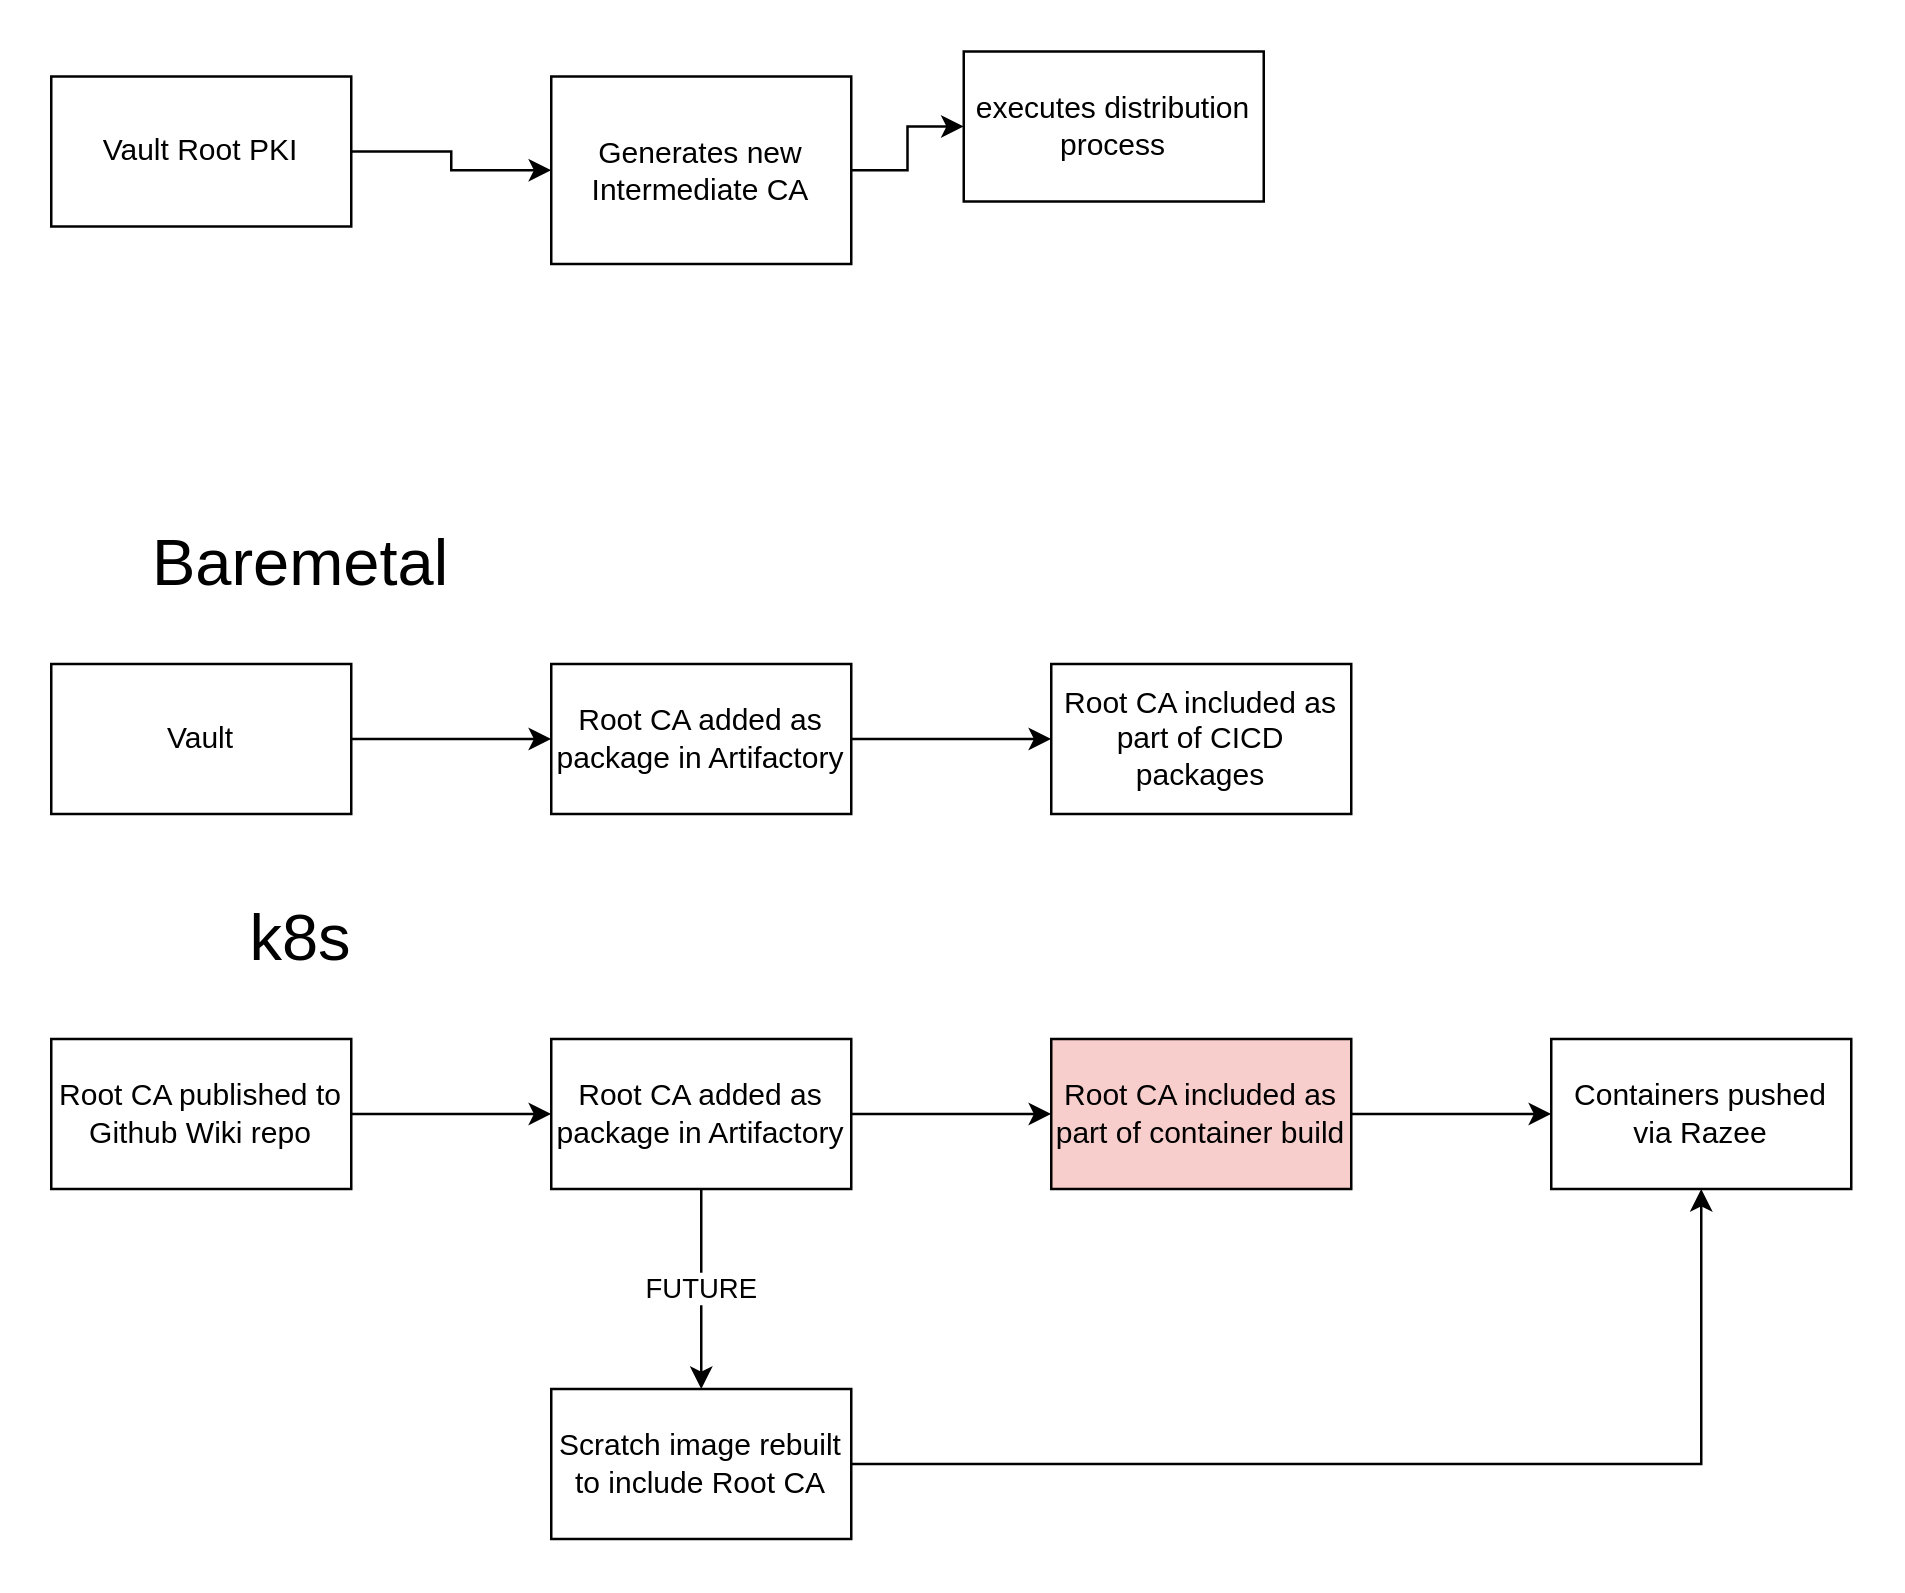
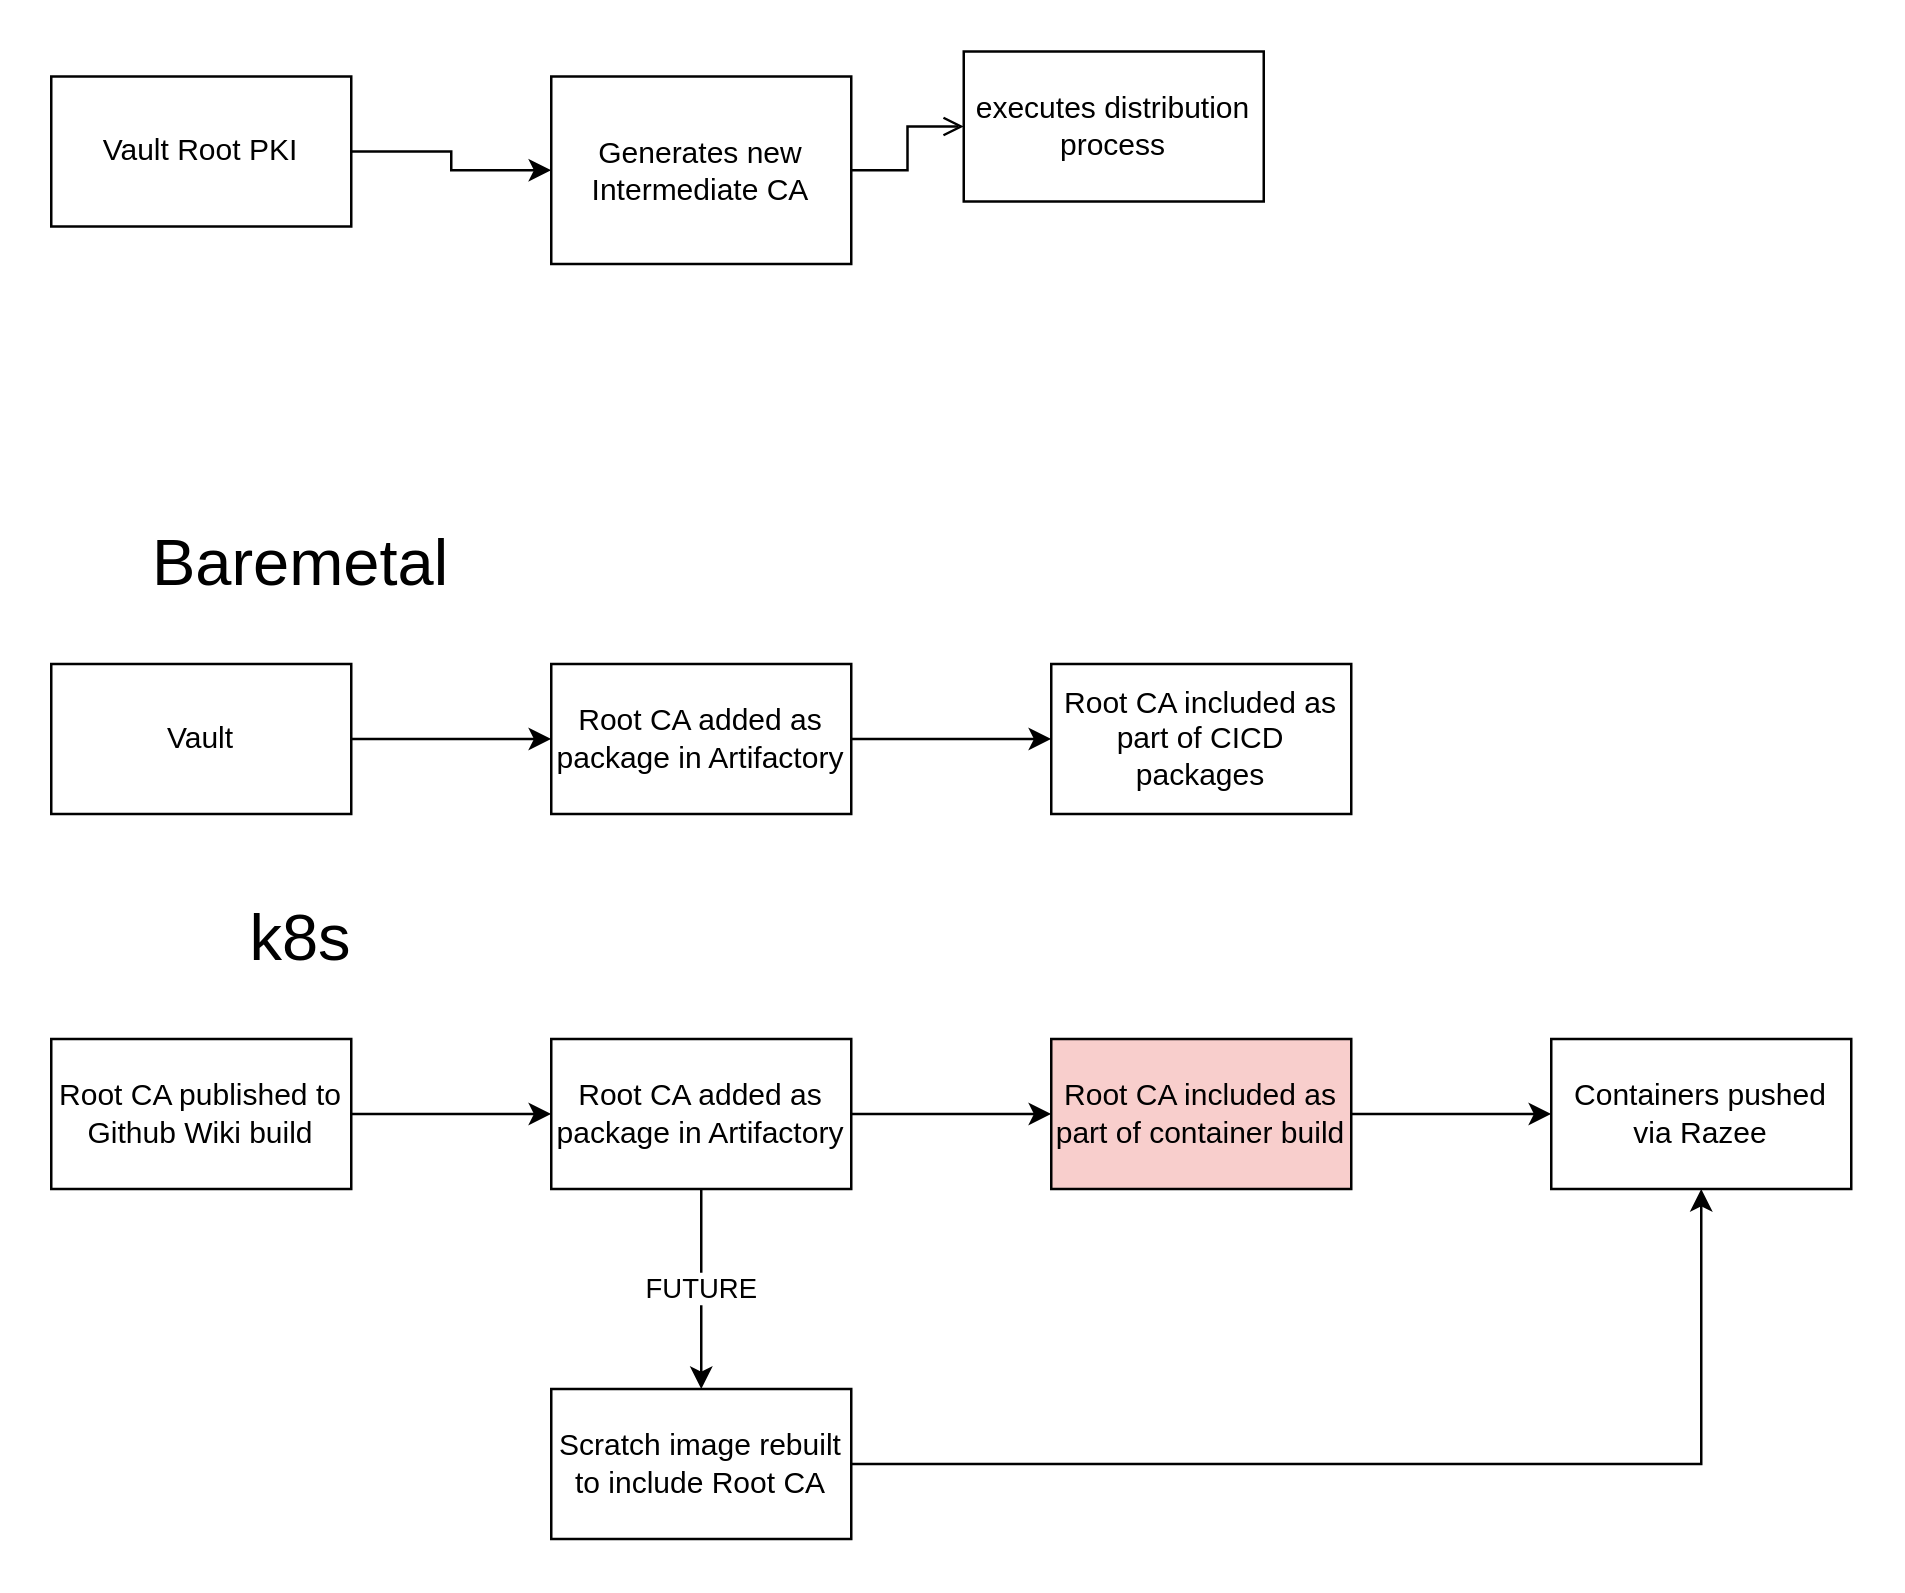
  <mxCell id="0" />
  <mxCell id="1" parent="0" />
  <mxCell id="2" value="" style="edgeStyle=orthogonalEdgeStyle;rounded=0;orthogonalLoop=1;jettySize=auto;html=1;" edge="1" parent="1" source="3" target="5"><mxGeometry relative="1" as="geometry" /></mxCell>
  <mxCell id="3" value="Vault Root PKI" style="rounded=0;whiteSpace=wrap;html=1;" vertex="1" parent="1"><mxGeometry x="20" y="30" width="120" height="60" as="geometry" /></mxCell>
- <mxCell id="4" value="" style="edgeStyle=orthogonalEdgeStyle;rounded=0;orthogonalLoop=1;jettySize=auto;html=1;" edge="1" parent="1" source="5" target="6"><mxGeometry relative="1" as="geometry" /></mxCell>
+ <mxCell id="4" value="" style="edgeStyle=orthogonalEdgeStyle;rounded=0;orthogonalLoop=1;jettySize=auto;html=1;endArrow=open;" edge="1" parent="1" source="5" target="6"><mxGeometry relative="1" as="geometry" /></mxCell>
  <mxCell id="5" value="Generates new Intermediate CA" style="rounded=0;whiteSpace=wrap;html=1;" vertex="1" parent="1"><mxGeometry x="220" y="30" width="120" height="75" as="geometry" /></mxCell>
  <mxCell id="6" value="executes distribution process" style="rounded=0;whiteSpace=wrap;html=1;" vertex="1" parent="1"><mxGeometry x="385" y="20" width="120" height="60" as="geometry" /></mxCell>
  <mxCell id="7" value="" style="edgeStyle=orthogonalEdgeStyle;rounded=0;orthogonalLoop=1;jettySize=auto;html=1;" edge="1" parent="1" source="8" target="11"><mxGeometry relative="1" as="geometry" /></mxCell>
  <mxCell id="8" value="Vault" style="rounded=0;whiteSpace=wrap;html=1;" vertex="1" parent="1"><mxGeometry x="20" y="265" width="120" height="60" as="geometry" /></mxCell>
  <mxCell id="9" value="&lt;font style=&quot;font-size: 26px;&quot;&gt;Baremetal&lt;/font&gt;" style="text;html=1;strokeColor=none;fillColor=none;align=center;verticalAlign=middle;whiteSpace=wrap;rounded=0;" vertex="1" parent="1"><mxGeometry x="20" y="210" width="200" height="30" as="geometry" /></mxCell>
  <mxCell id="10" value="" style="edgeStyle=orthogonalEdgeStyle;rounded=0;orthogonalLoop=1;jettySize=auto;html=1;" edge="1" parent="1" source="11" target="12"><mxGeometry relative="1" as="geometry" /></mxCell>
  <mxCell id="11" value="Root CA added as package in Artifactory" style="rounded=0;whiteSpace=wrap;html=1;" vertex="1" parent="1"><mxGeometry x="220" y="265" width="120" height="60" as="geometry" /></mxCell>
  <mxCell id="12" value="Root CA included as part of CICD packages" style="rounded=0;whiteSpace=wrap;html=1;" vertex="1" parent="1"><mxGeometry x="420" y="265" width="120" height="60" as="geometry" /></mxCell>
  <mxCell id="13" value="" style="edgeStyle=orthogonalEdgeStyle;rounded=0;orthogonalLoop=1;jettySize=auto;html=1;" edge="1" parent="1" source="14" target="18"><mxGeometry relative="1" as="geometry" /></mxCell>
- <mxCell id="14" value="Root CA published to Github Wiki repo" style="rounded=0;whiteSpace=wrap;html=1;" vertex="1" parent="1"><mxGeometry x="20" y="415" width="120" height="60" as="geometry" /></mxCell>
+ <mxCell id="14" value="Root CA published to Github Wiki build" style="rounded=0;whiteSpace=wrap;html=1;" vertex="1" parent="1"><mxGeometry x="20" y="415" width="120" height="60" as="geometry" /></mxCell>
  <mxCell id="15" value="&lt;font style=&quot;font-size: 26px;&quot;&gt;k8s&lt;/font&gt;" style="text;html=1;strokeColor=none;fillColor=none;align=center;verticalAlign=middle;whiteSpace=wrap;rounded=0;" vertex="1" parent="1"><mxGeometry x="20" y="360" width="200" height="30" as="geometry" /></mxCell>
  <mxCell id="16" value="" style="edgeStyle=orthogonalEdgeStyle;rounded=0;orthogonalLoop=1;jettySize=auto;html=1;" edge="1" parent="1" source="18" target="20"><mxGeometry relative="1" as="geometry" /></mxCell>
  <mxCell id="17" value="&amp;nbsp;FUTURE&amp;nbsp;" style="edgeStyle=orthogonalEdgeStyle;rounded=0;orthogonalLoop=1;jettySize=auto;html=1;" edge="1" parent="1" source="18" target="22"><mxGeometry relative="1" as="geometry" /></mxCell>
  <mxCell id="18" value="Root CA added as package in Artifactory" style="rounded=0;whiteSpace=wrap;html=1;" vertex="1" parent="1"><mxGeometry x="220" y="415" width="120" height="60" as="geometry" /></mxCell>
  <mxCell id="19" value="" style="edgeStyle=orthogonalEdgeStyle;rounded=0;orthogonalLoop=1;jettySize=auto;html=1;" edge="1" parent="1" source="20" target="23"><mxGeometry relative="1" as="geometry" /></mxCell>
  <mxCell id="20" value="Root CA included as part of container build" style="rounded=0;whiteSpace=wrap;html=1;fillColor=#f8cecc;" vertex="1" parent="1"><mxGeometry x="420" y="415" width="120" height="60" as="geometry" /></mxCell>
  <mxCell id="21" style="edgeStyle=orthogonalEdgeStyle;rounded=0;orthogonalLoop=1;jettySize=auto;html=1;exitX=1;exitY=0.5;exitDx=0;exitDy=0;entryX=0.5;entryY=1;entryDx=0;entryDy=0;" edge="1" parent="1" source="22" target="23"><mxGeometry relative="1" as="geometry" /></mxCell>
  <mxCell id="22" value="Scratch image rebuilt to include Root CA" style="rounded=0;whiteSpace=wrap;html=1;" vertex="1" parent="1"><mxGeometry x="220" y="555" width="120" height="60" as="geometry" /></mxCell>
  <mxCell id="23" value="Containers pushed via Razee" style="rounded=0;whiteSpace=wrap;html=1;" vertex="1" parent="1"><mxGeometry x="620" y="415" width="120" height="60" as="geometry" /></mxCell>
